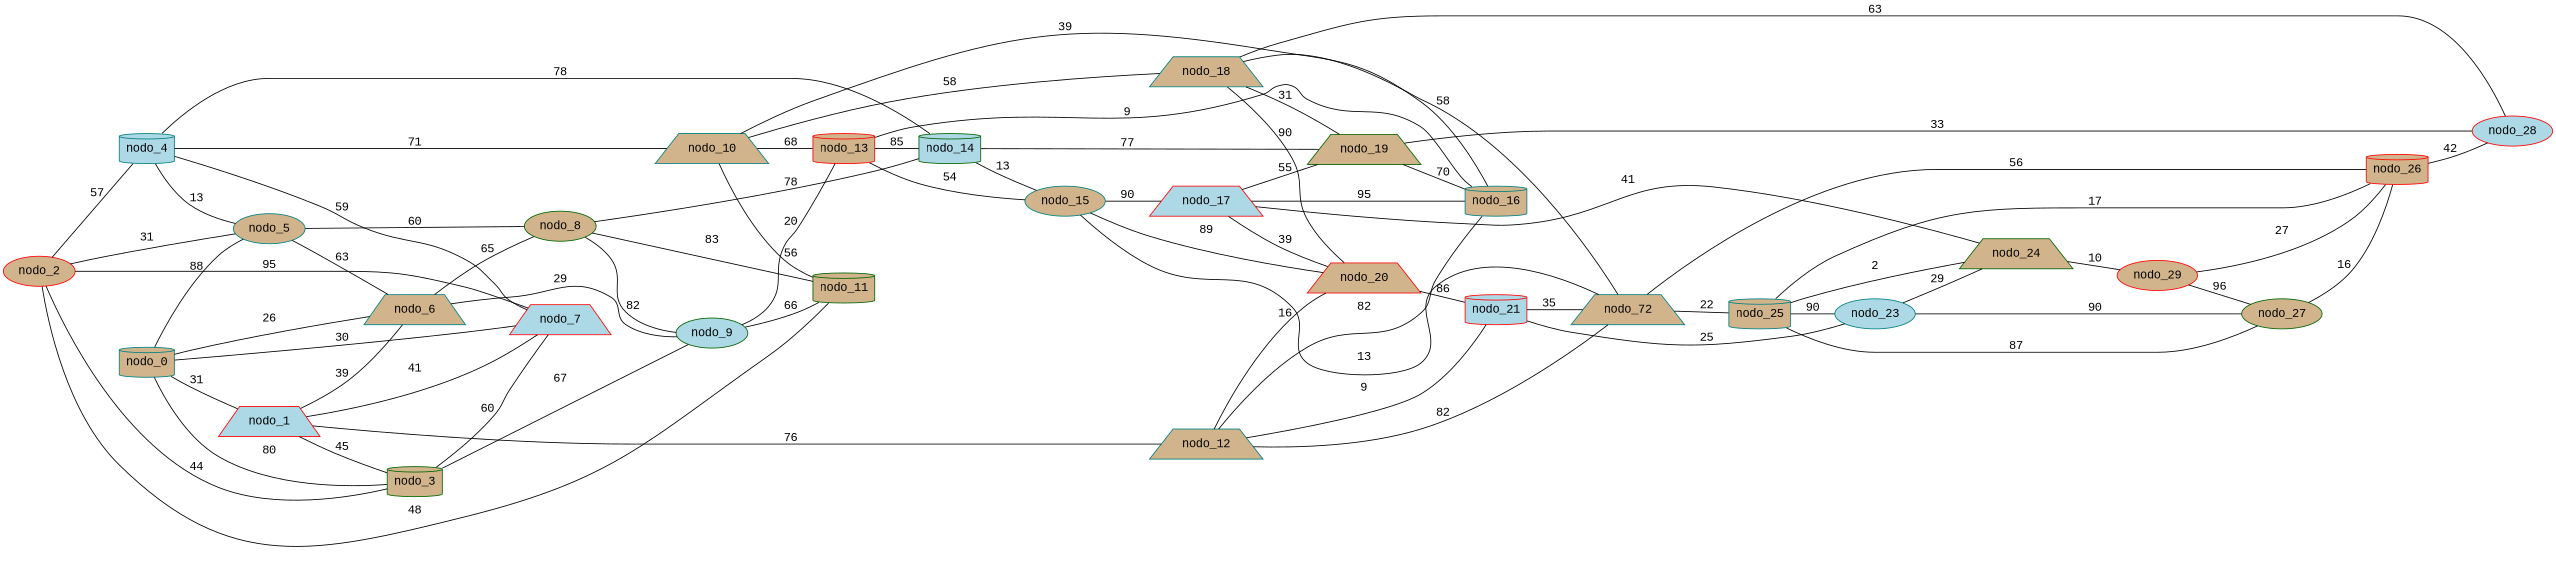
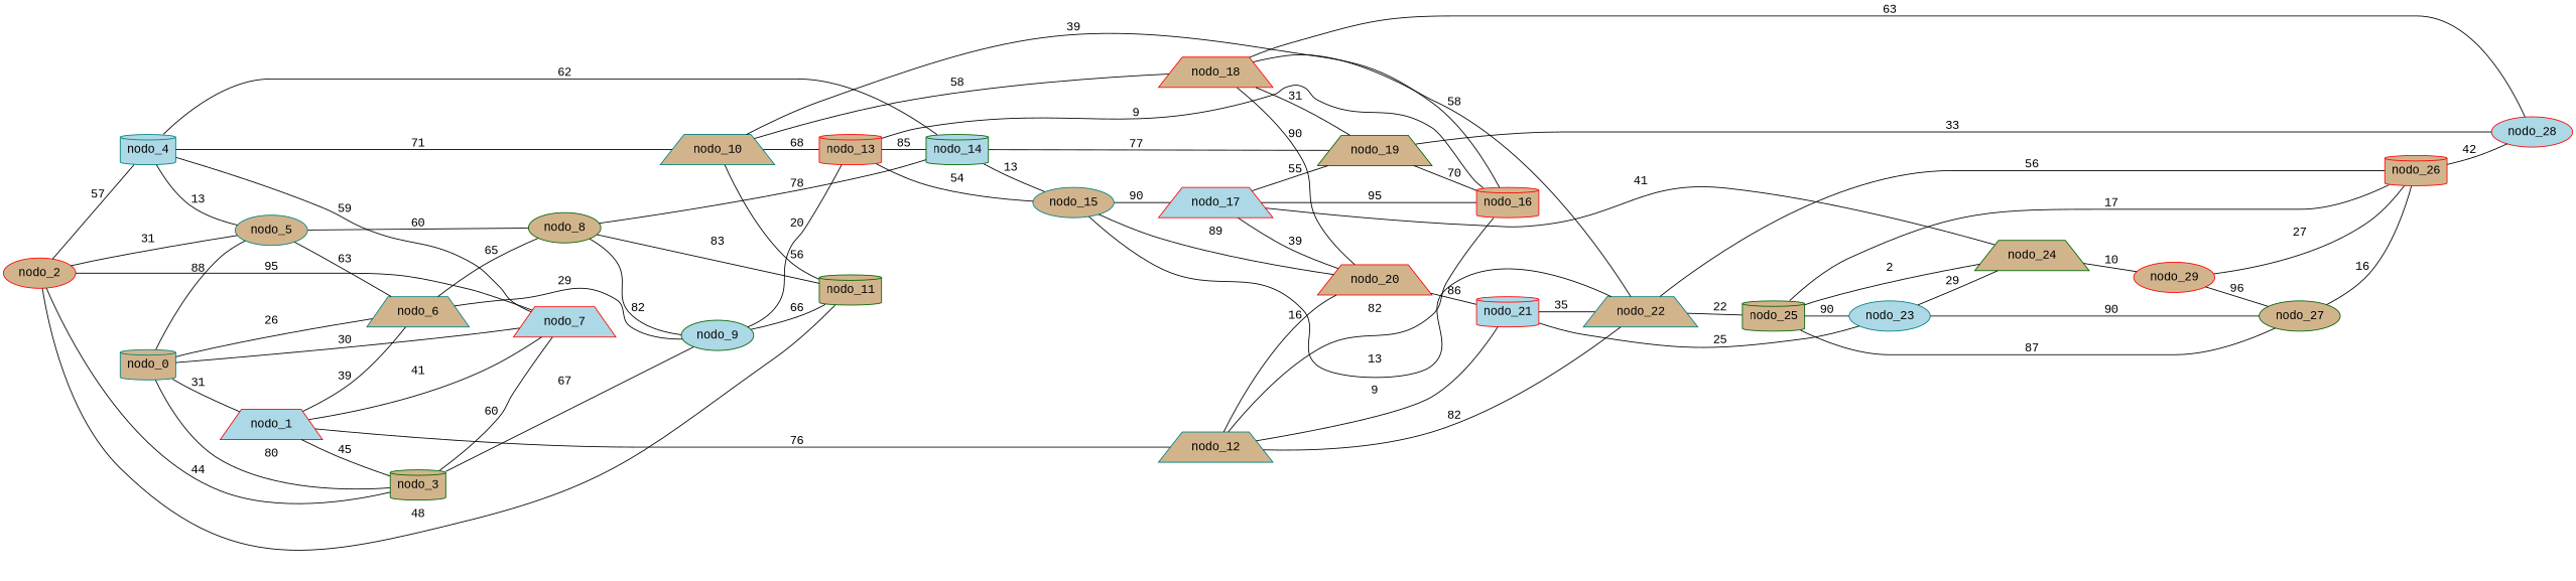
  graph {
    fontname="Liberation Mono"
    rankdir=LR
    node [color=teal fillcolor=tan fontname="Liberation Mono" shape=trapezium style=filled]
    edge [fontname="Liberation Mono" weight=90]
    nodo_11 [color=darkgreen shape=cylinder]
    nodo_10
    nodo_13 [color=red shape=cylinder]
-   nodo_16 [shape=cylinder]
-   nodo_18
+   nodo_16 [color=red shape=cylinder]
+   nodo_18 [color=red]
    nodo_14 [color=darkgreen fillcolor=lightblue shape=cylinder]
    nodo_15 [shape=ellipse]
    nodo_17 [color=red fillcolor=lightblue]
    nodo_19 [color=darkgreen]
-   nodo_22 [label=nodo_72]
+   nodo_22
    nodo_20 [color=red]
    nodo_28 [color=red fillcolor=lightblue shape=ellipse]
    nodo_21 [color=red fillcolor=lightblue shape=cylinder]
-   nodo_25 [shape=cylinder]
+   nodo_25 [color=darkgreen shape=cylinder]
    nodo_26 [color=red shape=cylinder]
    nodo_24 [color=darkgreen]
    nodo_8 [color=darkgreen shape=ellipse]
    nodo_9 [color=darkgreen fillcolor=lightblue shape=ellipse]
    nodo_4 [fillcolor=lightblue shape=cylinder]
    nodo_7 [color=red fillcolor=lightblue]
    nodo_5 [shape=ellipse]
    nodo_6
    nodo_23 [fillcolor=lightblue shape=ellipse]
    nodo_27 [color=darkgreen shape=ellipse]
    nodo_29 [color=red shape=ellipse]
    nodo_1 [color=red fillcolor=lightblue]
    nodo_3 [color=darkgreen shape=cylinder]
    nodo_12
    nodo_2 [color=red shape=ellipse]
    nodo_0 [shape=cylinder]
    nodo_10 -- nodo_11 [label=56 weight=56]
    nodo_10 -- nodo_13 [label=68 weight=68]
    nodo_10 -- nodo_16 [label=39 weight=39]
    nodo_10 -- nodo_18 [label=58 weight=58]
    nodo_13 -- nodo_14 [label=85 weight=85]
    nodo_13 -- nodo_15 [label=54 weight=54]
    nodo_16 -- nodo_13 [label=9 weight=9]
    nodo_16 -- nodo_17 [label=95 weight=95]
    nodo_18 -- nodo_19 [label=31 weight=31]
    nodo_18 -- nodo_22 [label=58 weight=58]
    nodo_18 -- nodo_20 [label=90]
    nodo_18 -- nodo_28 [label=63 weight=63]
    nodo_14 -- nodo_15 [label=13 weight=13]
    nodo_14 -- nodo_19 [label=77 weight=77]
    nodo_15 -- nodo_17 [label=90]
    nodo_15 -- nodo_22 [label=13 weight=13]
    nodo_15 -- nodo_20 [label=89 weight=89]
    nodo_17 -- nodo_19 [label=55 weight=55]
    nodo_17 -- nodo_20 [label=39 weight=39]
    nodo_17 -- nodo_24 [label=41 weight=41]
    nodo_19 -- nodo_16 [label=70 weight=70]
    nodo_19 -- nodo_28 [label=33 weight=33]
    nodo_22 -- nodo_25 [label=22 weight=22]
    nodo_22 -- nodo_26 [label=56 weight=56]
    nodo_20 -- nodo_21 [label=86 weight=86]
    nodo_21 -- nodo_22 [label=35 weight=35]
    nodo_25 -- nodo_26 [label=17 weight=15]
    nodo_25 -- nodo_23 [label=90]
    nodo_26 -- nodo_28 [label=42 weight=42]
    nodo_24 -- nodo_25 [label=2 weight=2]
    nodo_24 -- nodo_29 [label=10 weight=10]
    nodo_8 -- nodo_11 [label=83 weight=83]
    nodo_8 -- nodo_14 [label=78 weight=78]
    nodo_8 -- nodo_9 [label=82 weight=82]
    nodo_9 -- nodo_11 [label=66 weight=66]
    nodo_9 -- nodo_13 [label=20 weight=20]
    nodo_4 -- nodo_10 [label=71 weight=71]
-   nodo_4 -- nodo_14 [label=78 weight=62]
+   nodo_4 -- nodo_14 [label=62 weight=62]
    nodo_4 -- nodo_7 [label=59 weight=59]
    nodo_4 -- nodo_5 [label=13 weight=13]
    nodo_5 -- nodo_8 [label=60 weight=60]
    nodo_5 -- nodo_6 [label=63 weight=63]
    nodo_6 -- nodo_8 [label=65 weight=65]
    nodo_6 -- nodo_9 [label=29 weight=29]
    nodo_23 -- nodo_21 [label=25 weight=25]
    nodo_23 -- nodo_24 [label=29 weight=29]
    nodo_23 -- nodo_27 [label=90]
    nodo_27 -- nodo_25 [label=87 weight=87]
    nodo_27 -- nodo_26 [label=16 weight=16]
    nodo_29 -- nodo_26 [label=27 weight=27]
    nodo_29 -- nodo_27 [label=96 weight=96]
    nodo_1 -- nodo_7 [label=41 weight=41]
    nodo_1 -- nodo_6 [label=39 weight=39]
    nodo_1 -- nodo_3 [label=45 weight=45]
    nodo_1 -- nodo_12 [label=76 weight=76]
    nodo_3 -- nodo_9 [label=67 weight=67]
    nodo_3 -- nodo_7 [label=60 weight=60]
    nodo_12 -- nodo_16 [label=82 weight=82]
    nodo_12 -- nodo_22 [label=82 weight=82]
    nodo_12 -- nodo_20 [label=16 weight=16]
    nodo_12 -- nodo_21 [label=9 weight=9]
    nodo_2 -- nodo_11 [label=48 weight=48]
    nodo_2 -- nodo_4 [label=57 weight=57]
    nodo_2 -- nodo_7 [label=95 weight=95]
    nodo_2 -- nodo_5 [label=31 weight=31]
    nodo_2 -- nodo_3 [label=44 weight=44]
    nodo_0 -- nodo_7 [label=30 weight=30]
    nodo_0 -- nodo_5 [label=88 weight=88]
    nodo_0 -- nodo_6 [label=26 weight=26]
    nodo_0 -- nodo_1 [label=31 weight=31]
    nodo_0 -- nodo_3 [label=80 weight=80]
  }
